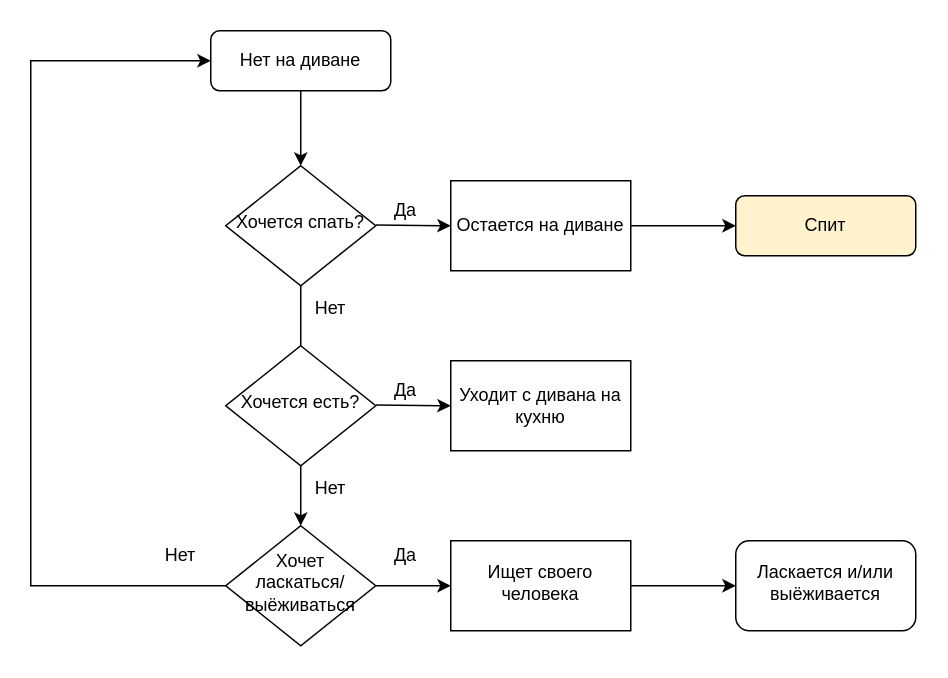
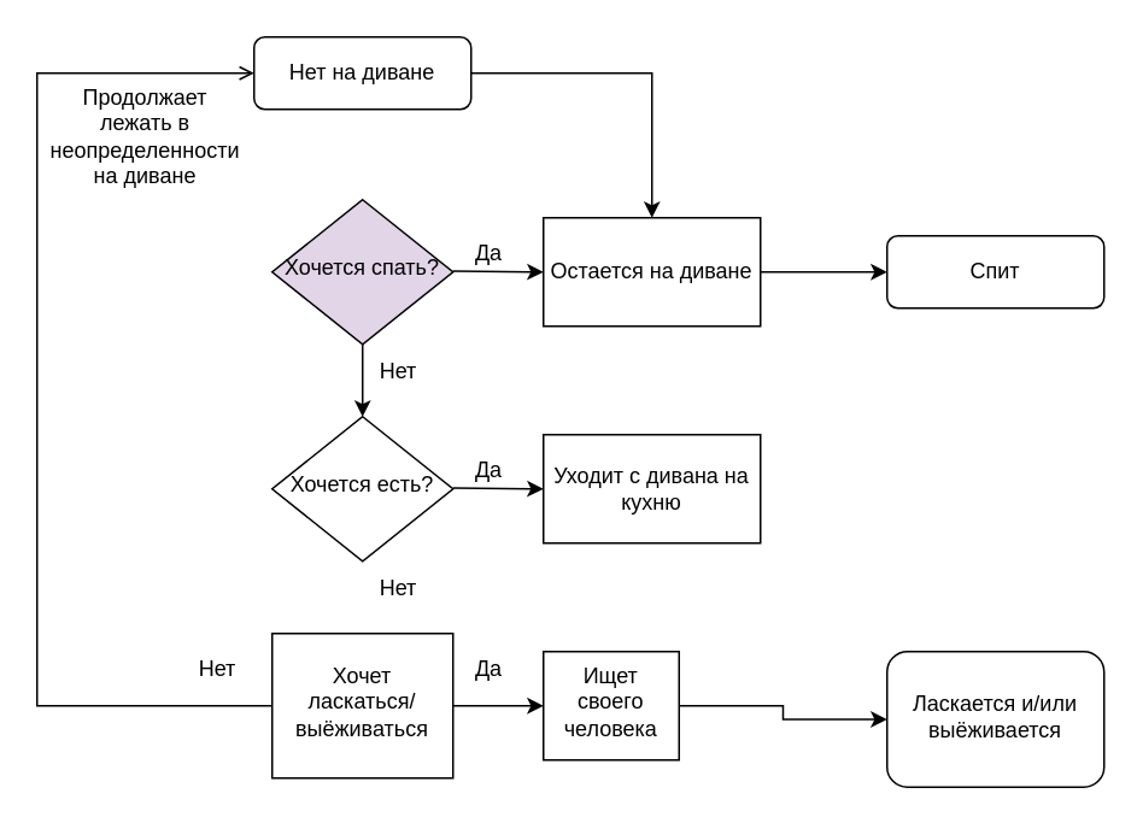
  <mxCell id="0" />
  <mxCell id="1" parent="0" />
- <mxCell id="2" value="" style="edgeStyle=orthogonalEdgeStyle;rounded=0;orthogonalLoop=1;jettySize=auto;html=1;" parent="1" source="3" target="5" edge="1"><mxGeometry relative="1" as="geometry" /></mxCell>
+ <mxCell id="2" value="" style="edgeStyle=orthogonalEdgeStyle;rounded=0;orthogonalLoop=1;jettySize=auto;html=1;" parent="1" source="3" target="9" edge="1"><mxGeometry relative="1" as="geometry" /></mxCell>
  <mxCell id="3" value="Нет на диване" style="rounded=1;whiteSpace=wrap;html=1;fontSize=12;glass=0;strokeWidth=1;shadow=0;" parent="1" vertex="1"><mxGeometry x="140" y="20" width="120" height="40" as="geometry" /></mxCell>
- <mxCell id="4" value="" style="edgeStyle=orthogonalEdgeStyle;rounded=0;orthogonalLoop=1;jettySize=auto;html=1;endArrow=none;" parent="1" source="5" target="8" edge="1"><mxGeometry relative="1" as="geometry" /></mxCell>
- <mxCell id="5" value="Хочется спать?" style="rhombus;whiteSpace=wrap;html=1;shadow=0;fontFamily=Helvetica;fontSize=12;align=center;strokeWidth=1;spacing=6;spacingTop=-4;" parent="1" vertex="1"><mxGeometry x="150" y="110" width="100" height="80" as="geometry" /></mxCell>
- <mxCell id="6" value="Спит" style="rounded=1;whiteSpace=wrap;html=1;fontSize=12;glass=0;strokeWidth=1;shadow=0;fillColor=#fff2cc;" parent="1" vertex="1"><mxGeometry x="490" y="130" width="120" height="40" as="geometry" /></mxCell>
- <mxCell id="7" value="" style="edgeStyle=orthogonalEdgeStyle;rounded=0;orthogonalLoop=1;jettySize=auto;html=1;" parent="1" source="8" target="16" edge="1"><mxGeometry relative="1" as="geometry" /></mxCell>
+ <mxCell id="4" value="" style="edgeStyle=orthogonalEdgeStyle;rounded=0;orthogonalLoop=1;jettySize=auto;html=1;" parent="1" source="5" target="8" edge="1"><mxGeometry relative="1" as="geometry" /></mxCell>
+ <mxCell id="5" value="Хочется спать?" style="rhombus;whiteSpace=wrap;html=1;shadow=0;fontFamily=Helvetica;fontSize=12;align=center;strokeWidth=1;spacing=6;spacingTop=-4;fillColor=#e1d5e7;" parent="1" vertex="1"><mxGeometry x="150" y="110" width="100" height="80" as="geometry" /></mxCell>
+ <mxCell id="6" value="Спит" style="rounded=1;whiteSpace=wrap;html=1;fontSize=12;glass=0;strokeWidth=1;shadow=0;" parent="1" vertex="1"><mxGeometry x="490" y="130" width="120" height="40" as="geometry" /></mxCell>
  <mxCell id="8" value="Хочется есть?" style="rhombus;whiteSpace=wrap;html=1;shadow=0;fontFamily=Helvetica;fontSize=12;align=center;strokeWidth=1;spacing=6;spacingTop=-4;" parent="1" vertex="1"><mxGeometry x="150" y="230" width="100" height="80" as="geometry" /></mxCell>
  <mxCell id="9" value="Остается на диване" style="rounded=0;whiteSpace=wrap;html=1;" parent="1" vertex="1"><mxGeometry x="300" y="120" width="120" height="60" as="geometry" /></mxCell>
  <mxCell id="10" value="" style="endArrow=classic;html=1;rounded=0;" parent="1" edge="1"><mxGeometry relative="1" as="geometry"><mxPoint x="250" y="149.5" as="sourcePoint" /><mxPoint x="300" y="150" as="targetPoint" /></mxGeometry></mxCell>
  <mxCell id="11" value="" style="endArrow=classic;html=1;rounded=0;" parent="1" source="9" edge="1"><mxGeometry relative="1" as="geometry"><mxPoint x="440" y="150" as="sourcePoint" /><mxPoint x="490" y="150" as="targetPoint" /></mxGeometry></mxCell>
  <mxCell id="12" value="Уходит с дивана на кухню" style="rounded=0;whiteSpace=wrap;html=1;" parent="1" vertex="1"><mxGeometry x="300" y="240" width="120" height="60" as="geometry" /></mxCell>
  <mxCell id="13" value="" style="endArrow=classic;html=1;rounded=0;" parent="1" edge="1"><mxGeometry relative="1" as="geometry"><mxPoint x="250" y="269.5" as="sourcePoint" /><mxPoint x="300" y="270" as="targetPoint" /></mxGeometry></mxCell>
  <mxCell id="14" value="" style="edgeStyle=orthogonalEdgeStyle;rounded=0;orthogonalLoop=1;jettySize=auto;html=1;" parent="1" source="16" target="20" edge="1"><mxGeometry relative="1" as="geometry" /></mxCell>
- <mxCell id="15" value="" style="edgeStyle=orthogonalEdgeStyle;rounded=0;orthogonalLoop=1;jettySize=auto;html=1;entryX=0;entryY=0.5;entryDx=0;entryDy=0;" edge="1" parent="1" source="16" target="3"><mxGeometry relative="1" as="geometry"><mxPoint x="20" y="30" as="targetPoint" /><Array as="points"><mxPoint x="20" y="390" /><mxPoint x="20" y="40" /></Array></mxGeometry></mxCell>
- <mxCell id="16" value="Хочет ласкаться/выёживаться" style="rhombus;whiteSpace=wrap;html=1;shadow=0;fontFamily=Helvetica;fontSize=12;align=center;strokeWidth=1;spacing=6;spacingTop=-4;" parent="1" vertex="1"><mxGeometry x="150" y="350" width="100" height="80" as="geometry" /></mxCell>
+ <mxCell id="15" value="" style="edgeStyle=orthogonalEdgeStyle;rounded=0;orthogonalLoop=1;jettySize=auto;html=1;entryX=0;entryY=0.5;entryDx=0;entryDy=0;endArrow=open;" edge="1" parent="1" source="16" target="3"><mxGeometry relative="1" as="geometry"><mxPoint x="20" y="30" as="targetPoint" /><Array as="points"><mxPoint x="20" y="390" /><mxPoint x="20" y="40" /></Array></mxGeometry></mxCell>
+ <mxCell id="16" value="Хочет ласкаться/выёживаться" style="whiteSpace=wrap;html=1;shadow=0;fontFamily=Helvetica;fontSize=12;align=center;strokeWidth=1;spacing=6;spacingTop=-4;rounded=0;" parent="1" vertex="1"><mxGeometry x="150" y="350" width="100" height="80" as="geometry" /></mxCell>
  <mxCell id="17" value="Да" style="text;html=1;strokeColor=none;fillColor=none;align=center;verticalAlign=middle;whiteSpace=wrap;rounded=0;" parent="1" vertex="1"><mxGeometry x="250" y="130" width="40" height="20" as="geometry" /></mxCell>
  <mxCell id="18" value="Да" style="text;html=1;strokeColor=none;fillColor=none;align=center;verticalAlign=middle;whiteSpace=wrap;rounded=0;" parent="1" vertex="1"><mxGeometry x="250" y="250" width="40" height="20" as="geometry" /></mxCell>
  <mxCell id="19" value="" style="edgeStyle=orthogonalEdgeStyle;rounded=0;orthogonalLoop=1;jettySize=auto;html=1;" parent="1" source="20" target="21" edge="1"><mxGeometry relative="1" as="geometry" /></mxCell>
- <mxCell id="20" value="Ищет своего человека" style="whiteSpace=wrap;html=1;shadow=0;strokeWidth=1;spacing=6;spacingTop=-4;" parent="1" vertex="1"><mxGeometry x="300" y="360" width="120" height="60" as="geometry" /></mxCell>
- <mxCell id="21" value="Ласкается и/или выёживается" style="rounded=1;whiteSpace=wrap;html=1;shadow=0;strokeWidth=1;spacing=6;spacingTop=-4;" parent="1" vertex="1"><mxGeometry x="490" y="360" width="120" height="60" as="geometry" /></mxCell>
+ <mxCell id="20" value="Ищет своего человека" style="whiteSpace=wrap;html=1;shadow=0;strokeWidth=1;spacing=6;spacingTop=-4;" parent="1" vertex="1"><mxGeometry x="300" y="360" width="75" height="60" as="geometry" /></mxCell>
+ <mxCell id="21" value="Ласкается и/или выёживается" style="rounded=1;whiteSpace=wrap;html=1;shadow=0;strokeWidth=1;spacing=6;spacingTop=-4;" parent="1" vertex="1"><mxGeometry x="490" y="360" width="120" height="75" as="geometry" /></mxCell>
  <mxCell id="22" value="Да" style="text;html=1;strokeColor=none;fillColor=none;align=center;verticalAlign=middle;whiteSpace=wrap;rounded=0;" parent="1" vertex="1"><mxGeometry x="250" y="360" width="40" height="20" as="geometry" /></mxCell>
  <mxCell id="23" value="Нет" style="text;html=1;strokeColor=none;fillColor=none;align=center;verticalAlign=middle;whiteSpace=wrap;rounded=0;" vertex="1" parent="1"><mxGeometry x="90" y="355" width="60" height="30" as="geometry" /></mxCell>
  <mxCell id="24" value="Нет" style="text;html=1;strokeColor=none;fillColor=none;align=center;verticalAlign=middle;whiteSpace=wrap;rounded=0;" vertex="1" parent="1"><mxGeometry x="190" y="190" width="60" height="30" as="geometry" /></mxCell>
  <mxCell id="25" value="Нет" style="text;html=1;strokeColor=none;fillColor=none;align=center;verticalAlign=middle;whiteSpace=wrap;rounded=0;" vertex="1" parent="1"><mxGeometry x="190" y="310" width="60" height="30" as="geometry" /></mxCell>
+ <mxCell id="26" value="Продолжает лежать в неопределенности на диване" style="text;html=1;strokeColor=none;fillColor=none;align=center;verticalAlign=middle;whiteSpace=wrap;rounded=0;" vertex="1" parent="1"><mxGeometry x="50" y="60" width="60" height="30" as="geometry" /></mxCell>
